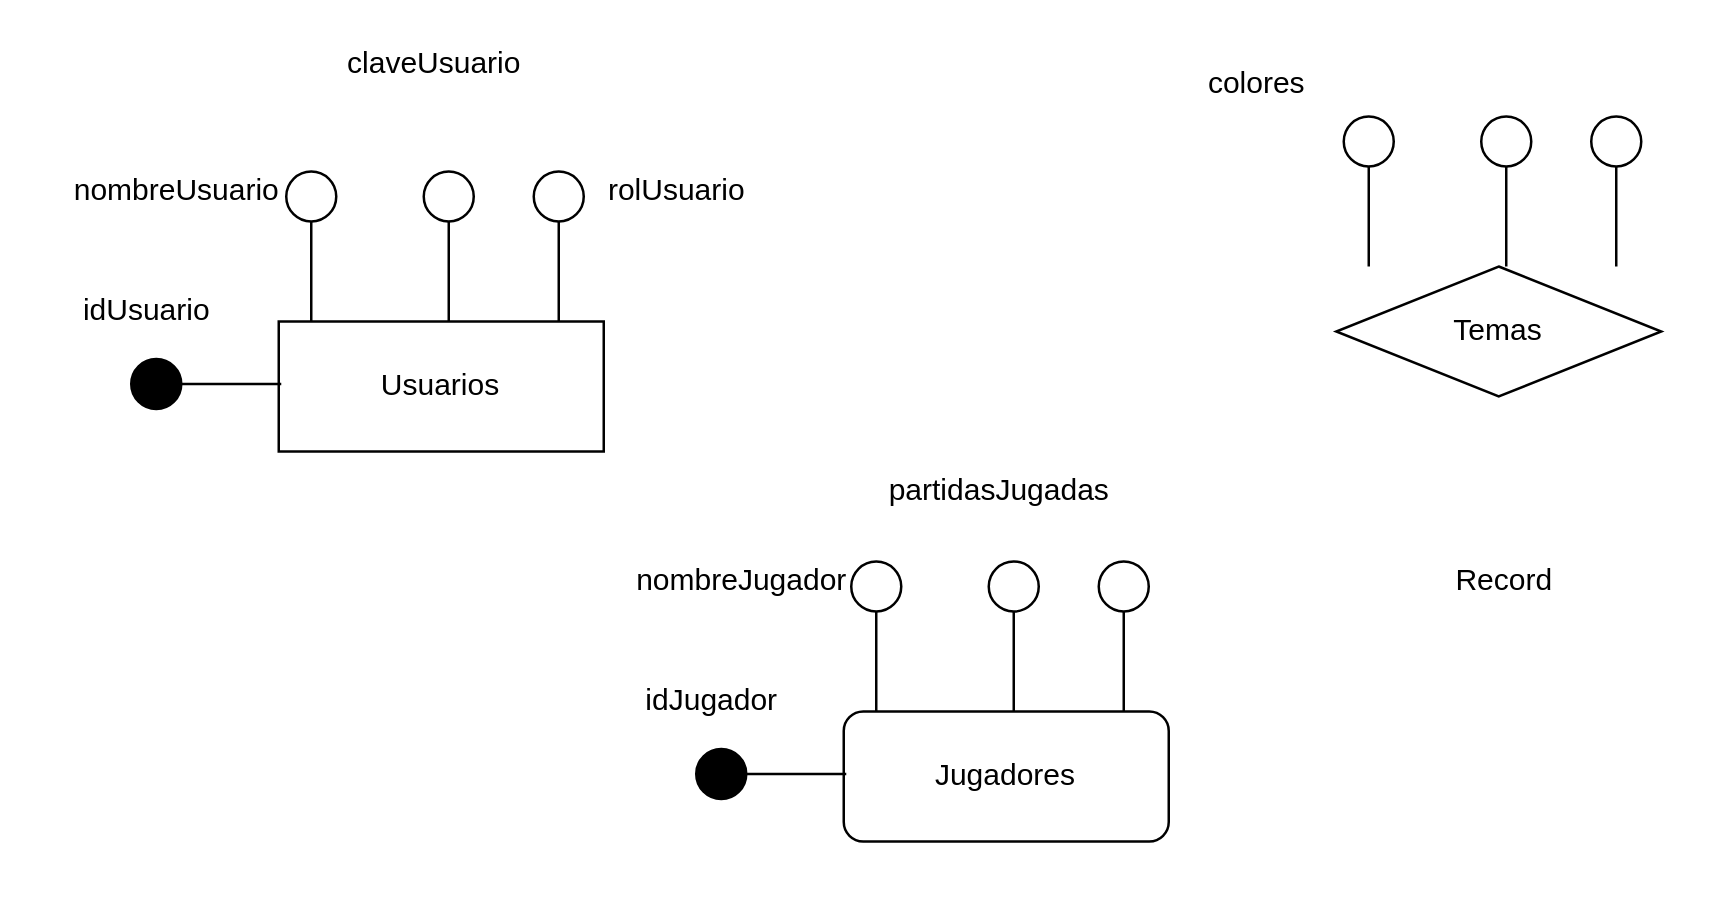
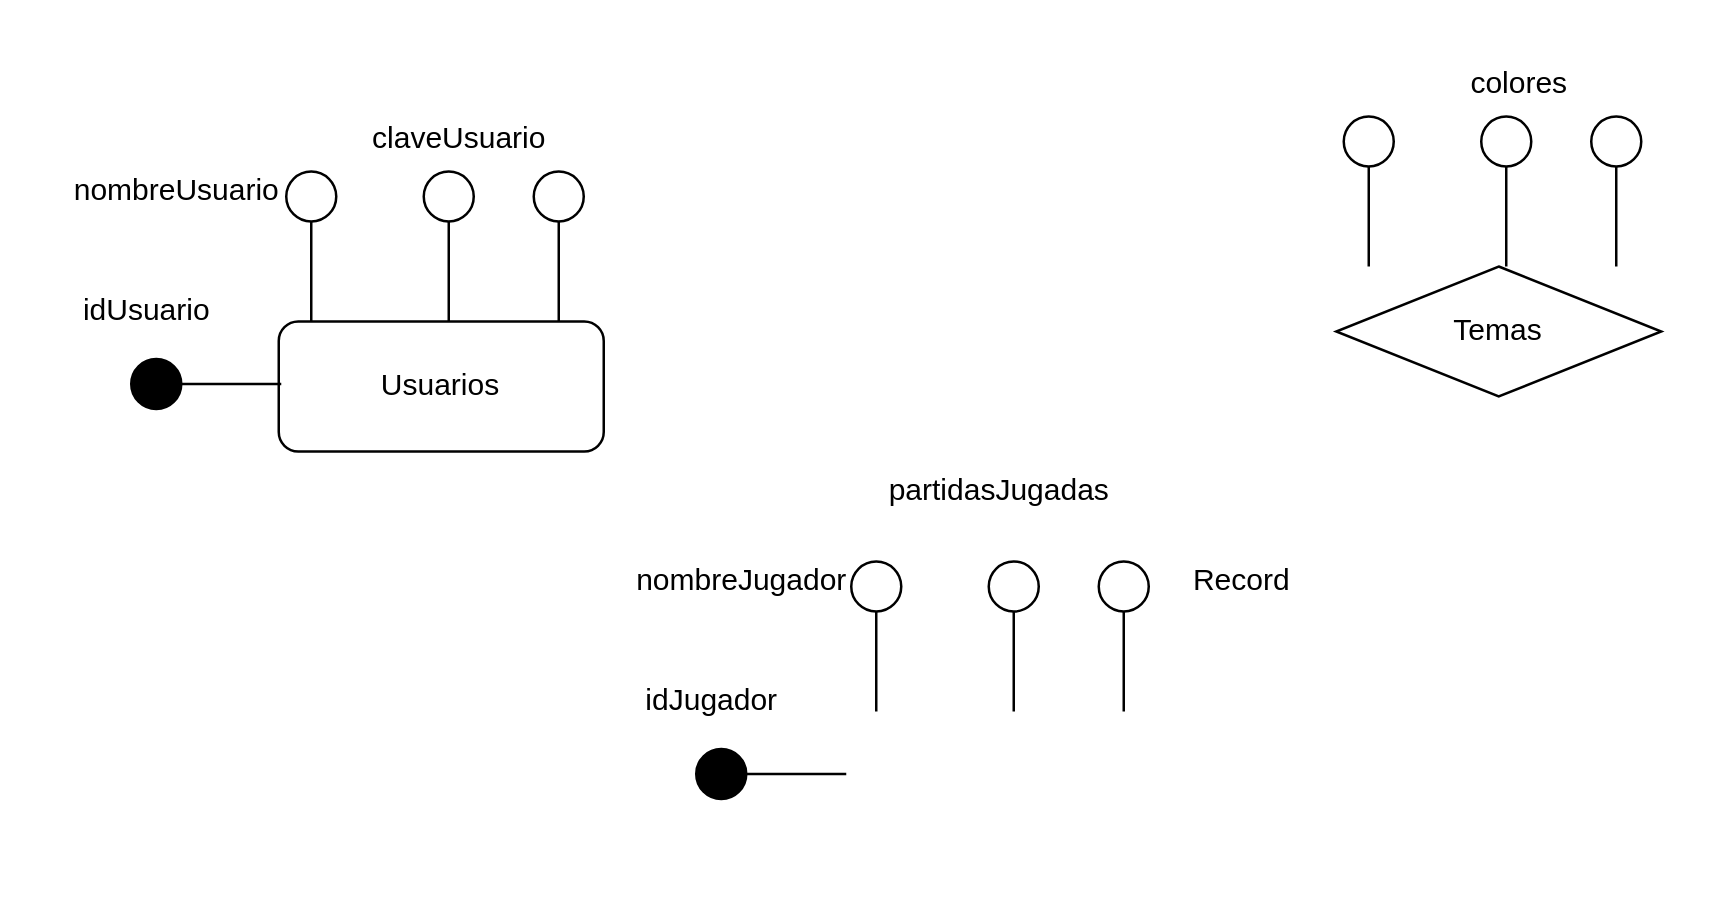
  <mxCell id="0" />
  <mxCell id="1" parent="0" />
- <mxCell id="2" value="Usuarios" style="whiteSpace=wrap;html=1;rounded=0;" parent="1" vertex="1"><mxGeometry x="111" y="128" width="130" height="52" as="geometry" /></mxCell>
+ <mxCell id="2" value="Usuarios" style="rounded=1;whiteSpace=wrap;html=1;" parent="1" vertex="1"><mxGeometry x="111" y="128" width="130" height="52" as="geometry" /></mxCell>
  <mxCell id="3" value="idUsuario" style="text;html=1;align=center;verticalAlign=middle;resizable=0;points=[];autosize=1;strokeColor=none;fillColor=none;" parent="1" vertex="1"><mxGeometry x="23" y="111" width="69" height="26" as="geometry" /></mxCell>
  <mxCell id="4" value="nombreUsuario" style="text;html=1;align=center;verticalAlign=middle;resizable=0;points=[];autosize=1;strokeColor=none;fillColor=none;" vertex="1" parent="1"><mxGeometry x="20" y="63" width="100" height="26" as="geometry" /></mxCell>
- <mxCell id="5" value="claveUsuario" style="text;html=1;align=center;verticalAlign=middle;resizable=0;points=[];autosize=1;strokeColor=none;fillColor=none;" vertex="1" parent="1"><mxGeometry x="129" y="12" width="87" height="26" as="geometry" /></mxCell>
- <mxCell id="6" value="rolUsuario" style="text;html=1;align=center;verticalAlign=middle;resizable=0;points=[];autosize=1;strokeColor=none;fillColor=none;" vertex="1" parent="1"><mxGeometry x="233" y="63" width="73" height="26" as="geometry" /></mxCell>
+ <mxCell id="5" value="claveUsuario" style="text;html=1;align=center;verticalAlign=middle;resizable=0;points=[];autosize=1;strokeColor=none;fillColor=none;" vertex="1" parent="1"><mxGeometry x="139" y="42" width="87" height="26" as="geometry" /></mxCell>
  <mxCell id="7" value="" style="verticalLabelPosition=bottom;align=center;dashed=0;html=1;verticalAlign=top;shape=mxgraph.pid.piping.blank;rotation=-90;" vertex="1" parent="1"><mxGeometry x="72" y="123" width="20" height="60" as="geometry" /></mxCell>
  <mxCell id="8" value="" style="verticalLabelPosition=bottom;align=center;dashed=0;html=1;verticalAlign=top;shape=mxgraph.pid.piping.spacer;" vertex="1" parent="1"><mxGeometry x="114" y="68" width="20" height="60" as="geometry" /></mxCell>
  <mxCell id="9" value="" style="verticalLabelPosition=bottom;align=center;dashed=0;html=1;verticalAlign=top;shape=mxgraph.pid.piping.spacer;" vertex="1" parent="1"><mxGeometry x="169" y="68" width="20" height="60" as="geometry" /></mxCell>
  <mxCell id="10" value="" style="verticalLabelPosition=bottom;align=center;dashed=0;html=1;verticalAlign=top;shape=mxgraph.pid.piping.spacer;" vertex="1" parent="1"><mxGeometry x="213" y="68" width="20" height="60" as="geometry" /></mxCell>
- <mxCell id="11" value="Jugadores" style="rounded=1;whiteSpace=wrap;html=1;" vertex="1" parent="1"><mxGeometry x="337" y="284" width="130" height="52" as="geometry" /></mxCell>
  <mxCell id="12" value="idJugador" style="text;html=1;align=center;verticalAlign=middle;resizable=0;points=[];autosize=1;strokeColor=none;fillColor=none;" vertex="1" parent="1"><mxGeometry x="248" y="267" width="71" height="26" as="geometry" /></mxCell>
  <mxCell id="13" value="nombreJugador" style="text;html=1;align=center;verticalAlign=middle;resizable=0;points=[];autosize=1;strokeColor=none;fillColor=none;" vertex="1" parent="1"><mxGeometry x="245" y="219" width="102" height="26" as="geometry" /></mxCell>
  <mxCell id="14" value="partidasJugadas" style="text;html=1;align=center;verticalAlign=middle;resizable=0;points=[];autosize=1;strokeColor=none;fillColor=none;" vertex="1" parent="1"><mxGeometry x="346" y="183" width="106" height="26" as="geometry" /></mxCell>
- <mxCell id="15" value="Record" style="text;html=1;align=center;verticalAlign=middle;resizable=0;points=[];autosize=1;strokeColor=none;fillColor=none;" vertex="1" parent="1"><mxGeometry x="572" y="219" width="57" height="26" as="geometry" /></mxCell>
+ <mxCell id="15" value="Record" style="text;html=1;align=center;verticalAlign=middle;resizable=0;points=[];autosize=1;strokeColor=none;fillColor=none;" vertex="1" parent="1"><mxGeometry x="467" y="219" width="57" height="26" as="geometry" /></mxCell>
  <mxCell id="16" value="" style="verticalLabelPosition=bottom;align=center;dashed=0;html=1;verticalAlign=top;shape=mxgraph.pid.piping.blank;rotation=-90;" vertex="1" parent="1"><mxGeometry x="298" y="279" width="20" height="60" as="geometry" /></mxCell>
  <mxCell id="17" value="" style="verticalLabelPosition=bottom;align=center;dashed=0;html=1;verticalAlign=top;shape=mxgraph.pid.piping.spacer;" vertex="1" parent="1"><mxGeometry x="340" y="224" width="20" height="60" as="geometry" /></mxCell>
  <mxCell id="18" value="" style="verticalLabelPosition=bottom;align=center;dashed=0;html=1;verticalAlign=top;shape=mxgraph.pid.piping.spacer;" vertex="1" parent="1"><mxGeometry x="395" y="224" width="20" height="60" as="geometry" /></mxCell>
  <mxCell id="19" value="" style="verticalLabelPosition=bottom;align=center;dashed=0;html=1;verticalAlign=top;shape=mxgraph.pid.piping.spacer;" vertex="1" parent="1"><mxGeometry x="439" y="224" width="20" height="60" as="geometry" /></mxCell>
  <mxCell id="20" value="Temas" style="rhombus;whiteSpace=wrap;html=1;" vertex="1" parent="1"><mxGeometry x="534" y="106" width="130" height="52" as="geometry" /></mxCell>
- <mxCell id="21" value="colores" style="text;html=1;align=center;verticalAlign=middle;resizable=0;points=[];autosize=1;strokeColor=none;fillColor=none;" vertex="1" parent="1"><mxGeometry x="473" y="20" width="57" height="26" as="geometry" /></mxCell>
+ <mxCell id="21" value="colores" style="text;html=1;align=center;verticalAlign=middle;resizable=0;points=[];autosize=1;strokeColor=none;fillColor=none;" vertex="1" parent="1"><mxGeometry x="578" y="20" width="57" height="26" as="geometry" /></mxCell>
  <mxCell id="22" value="" style="verticalLabelPosition=bottom;align=center;dashed=0;html=1;verticalAlign=top;shape=mxgraph.pid.piping.spacer;" vertex="1" parent="1"><mxGeometry x="537" y="46" width="20" height="60" as="geometry" /></mxCell>
  <mxCell id="23" value="" style="verticalLabelPosition=bottom;align=center;dashed=0;html=1;verticalAlign=top;shape=mxgraph.pid.piping.spacer;" vertex="1" parent="1"><mxGeometry x="592" y="46" width="20" height="60" as="geometry" /></mxCell>
  <mxCell id="24" value="" style="verticalLabelPosition=bottom;align=center;dashed=0;html=1;verticalAlign=top;shape=mxgraph.pid.piping.spacer;" vertex="1" parent="1"><mxGeometry x="636" y="46" width="20" height="60" as="geometry" /></mxCell>
